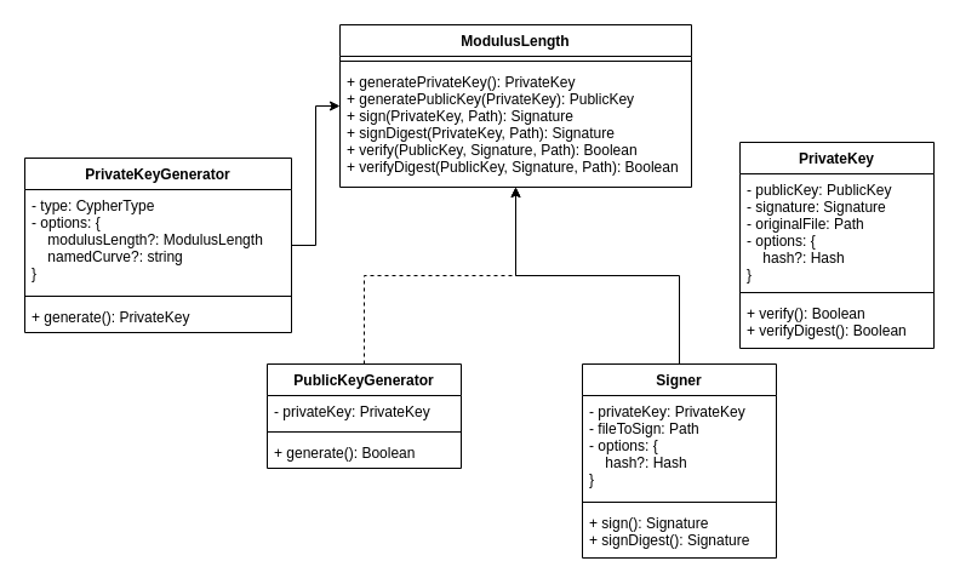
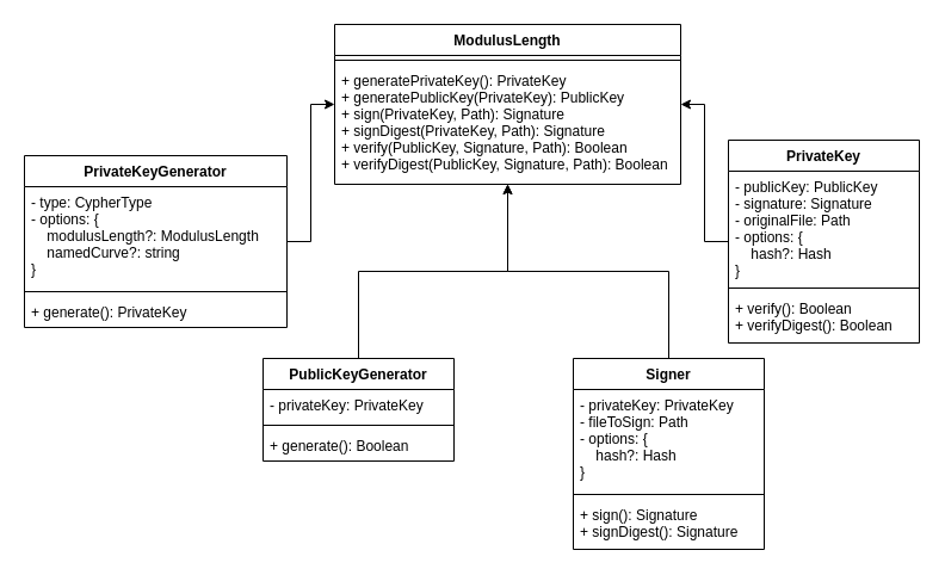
  <mxCell id="0" />
  <mxCell id="1" parent="0" />
  <mxCell id="2" style="edgeStyle=orthogonalEdgeStyle;rounded=0;orthogonalLoop=1;jettySize=auto;html=1;" parent="1" source="3" target="12" edge="1"><mxGeometry relative="1" as="geometry" /></mxCell>
  <mxCell id="3" value="Signer" style="swimlane;fontStyle=1;align=center;verticalAlign=top;childLayout=stackLayout;horizontal=1;startSize=26;horizontalStack=0;resizeParent=1;resizeParentMax=0;resizeLast=0;collapsible=1;marginBottom=0;" parent="1" vertex="1"><mxGeometry x="480" y="300" width="160" height="160" as="geometry" /></mxCell>
  <mxCell id="4" value="- privateKey: PrivateKey&#10;- fileToSign: Path&#10;- options: {&#10;    hash?: Hash&#10;}" style="text;strokeColor=none;fillColor=none;align=left;verticalAlign=top;spacingLeft=4;spacingRight=4;overflow=hidden;rotatable=0;points=[[0,0.5],[1,0.5]];portConstraint=eastwest;" parent="3" vertex="1"><mxGeometry y="26" width="160" height="84" as="geometry" /></mxCell>
  <mxCell id="5" value="" style="line;strokeWidth=1;fillColor=none;align=left;verticalAlign=middle;spacingTop=-1;spacingLeft=3;spacingRight=3;rotatable=0;labelPosition=right;points=[];portConstraint=eastwest;" parent="3" vertex="1"><mxGeometry y="110" width="160" height="8" as="geometry" /></mxCell>
  <mxCell id="6" value="+ sign(): Signature&#10;+ signDigest(): Signature" style="text;strokeColor=none;fillColor=none;align=left;verticalAlign=top;spacingLeft=4;spacingRight=4;overflow=hidden;rotatable=0;points=[[0,0.5],[1,0.5]];portConstraint=eastwest;" parent="3" vertex="1"><mxGeometry y="118" width="160" height="42" as="geometry" /></mxCell>
- <mxCell id="7" style="edgeStyle=orthogonalEdgeStyle;rounded=0;orthogonalLoop=1;jettySize=auto;html=1;dashed=1;" parent="1" source="8" target="12" edge="1"><mxGeometry relative="1" as="geometry" /></mxCell>
+ <mxCell id="7" style="edgeStyle=orthogonalEdgeStyle;rounded=0;orthogonalLoop=1;jettySize=auto;html=1;" parent="1" source="8" target="12" edge="1"><mxGeometry relative="1" as="geometry" /></mxCell>
  <mxCell id="8" value="PublicKeyGenerator" style="swimlane;fontStyle=1;align=center;verticalAlign=top;childLayout=stackLayout;horizontal=1;startSize=26;horizontalStack=0;resizeParent=1;resizeParentMax=0;resizeLast=0;collapsible=1;marginBottom=0;" parent="1" vertex="1"><mxGeometry x="220" y="300" width="160" height="86" as="geometry"><mxRectangle x="200" y="240" width="150" height="26" as="alternateBounds" /></mxGeometry></mxCell>
  <mxCell id="9" value="- privateKey: PrivateKey" style="text;strokeColor=none;fillColor=none;align=left;verticalAlign=top;spacingLeft=4;spacingRight=4;overflow=hidden;rotatable=0;points=[[0,0.5],[1,0.5]];portConstraint=eastwest;" parent="8" vertex="1"><mxGeometry y="26" width="160" height="26" as="geometry" /></mxCell>
  <mxCell id="10" value="" style="line;strokeWidth=1;fillColor=none;align=left;verticalAlign=middle;spacingTop=-1;spacingLeft=3;spacingRight=3;rotatable=0;labelPosition=right;points=[];portConstraint=eastwest;" parent="8" vertex="1"><mxGeometry y="52" width="160" height="8" as="geometry" /></mxCell>
  <mxCell id="11" value="+ generate(): Boolean" style="text;strokeColor=none;fillColor=none;align=left;verticalAlign=top;spacingLeft=4;spacingRight=4;overflow=hidden;rotatable=0;points=[[0,0.5],[1,0.5]];portConstraint=eastwest;" parent="8" vertex="1"><mxGeometry y="60" width="160" height="26" as="geometry" /></mxCell>
  <mxCell id="12" value="ModulusLength" style="swimlane;fontStyle=1;align=center;verticalAlign=top;childLayout=stackLayout;horizontal=1;startSize=26;horizontalStack=0;resizeParent=1;resizeParentMax=0;resizeLast=0;collapsible=1;marginBottom=0;" parent="1" vertex="1"><mxGeometry x="280" y="20" width="290" height="134" as="geometry" /></mxCell>
  <mxCell id="13" value="" style="line;strokeWidth=1;fillColor=none;align=left;verticalAlign=middle;spacingTop=-1;spacingLeft=3;spacingRight=3;rotatable=0;labelPosition=right;points=[];portConstraint=eastwest;" parent="12" vertex="1"><mxGeometry y="26" width="290" height="8" as="geometry" /></mxCell>
  <mxCell id="14" value="+ generatePrivateKey(): PrivateKey&#10;+ generatePublicKey(PrivateKey): PublicKey&#10;+ sign(PrivateKey, Path): Signature&#10;+ signDigest(PrivateKey, Path): Signature&#10;+ verify(PublicKey, Signature, Path): Boolean&#10;+ verifyDigest(PublicKey, Signature, Path): Boolean" style="text;strokeColor=none;fillColor=none;align=left;verticalAlign=top;spacingLeft=4;spacingRight=4;overflow=hidden;rotatable=0;points=[[0,0.5],[1,0.5]];portConstraint=eastwest;" parent="12" vertex="1"><mxGeometry y="34" width="290" height="100" as="geometry" /></mxCell>
  <mxCell id="15" style="edgeStyle=orthogonalEdgeStyle;rounded=0;orthogonalLoop=1;jettySize=auto;html=1;" parent="1" source="21" target="12" edge="1"><mxGeometry relative="1" as="geometry"><mxPoint x="200" y="90" as="sourcePoint" /></mxGeometry></mxCell>
+ <mxCell id="16" style="edgeStyle=orthogonalEdgeStyle;rounded=0;orthogonalLoop=1;jettySize=auto;html=1;" parent="1" source="17" target="12" edge="1"><mxGeometry relative="1" as="geometry" /></mxCell>
  <mxCell id="17" value="PrivateKey" style="swimlane;fontStyle=1;align=center;verticalAlign=top;childLayout=stackLayout;horizontal=1;startSize=26;horizontalStack=0;resizeParent=1;resizeParentMax=0;resizeLast=0;collapsible=1;marginBottom=0;" parent="1" vertex="1"><mxGeometry x="610" y="117" width="160" height="170" as="geometry" /></mxCell>
  <mxCell id="18" value="- publicKey: PublicKey&#10;- signature: Signature&#10;- originalFile: Path&#10;- options: {&#10;    hash?: Hash&#10;}" style="text;strokeColor=none;fillColor=none;align=left;verticalAlign=top;spacingLeft=4;spacingRight=4;overflow=hidden;rotatable=0;points=[[0,0.5],[1,0.5]];portConstraint=eastwest;" parent="17" vertex="1"><mxGeometry y="26" width="160" height="94" as="geometry" /></mxCell>
  <mxCell id="19" value="" style="line;strokeWidth=1;fillColor=none;align=left;verticalAlign=middle;spacingTop=-1;spacingLeft=3;spacingRight=3;rotatable=0;labelPosition=right;points=[];portConstraint=eastwest;" parent="17" vertex="1"><mxGeometry y="120" width="160" height="8" as="geometry" /></mxCell>
  <mxCell id="20" value="+ verify(): Boolean&#10;+ verifyDigest(): Boolean" style="text;strokeColor=none;fillColor=none;align=left;verticalAlign=top;spacingLeft=4;spacingRight=4;overflow=hidden;rotatable=0;points=[[0,0.5],[1,0.5]];portConstraint=eastwest;" parent="17" vertex="1"><mxGeometry y="128" width="160" height="42" as="geometry" /></mxCell>
  <mxCell id="21" value="PrivateKeyGenerator" style="swimlane;fontStyle=1;align=center;verticalAlign=top;childLayout=stackLayout;horizontal=1;startSize=26;horizontalStack=0;resizeParent=1;resizeParentMax=0;resizeLast=0;collapsible=1;marginBottom=0;" parent="1" vertex="1"><mxGeometry x="20" y="130" width="220" height="144" as="geometry"><mxRectangle x="200" y="240" width="150" height="26" as="alternateBounds" /></mxGeometry></mxCell>
  <mxCell id="22" value="- type: CypherType&#10;- options: {&#10;    modulusLength?: ModulusLength&#10;    namedCurve?: string&#10;}" style="text;strokeColor=none;fillColor=none;align=left;verticalAlign=top;spacingLeft=4;spacingRight=4;overflow=hidden;rotatable=0;points=[[0,0.5],[1,0.5]];portConstraint=eastwest;" parent="21" vertex="1"><mxGeometry y="26" width="220" height="84" as="geometry" /></mxCell>
  <mxCell id="23" value="" style="line;strokeWidth=1;fillColor=none;align=left;verticalAlign=middle;spacingTop=-1;spacingLeft=3;spacingRight=3;rotatable=0;labelPosition=right;points=[];portConstraint=eastwest;" parent="21" vertex="1"><mxGeometry y="110" width="220" height="8" as="geometry" /></mxCell>
  <mxCell id="24" value="+ generate(): PrivateKey" style="text;strokeColor=none;fillColor=none;align=left;verticalAlign=top;spacingLeft=4;spacingRight=4;overflow=hidden;rotatable=0;points=[[0,0.5],[1,0.5]];portConstraint=eastwest;" parent="21" vertex="1"><mxGeometry y="118" width="220" height="26" as="geometry" /></mxCell>
